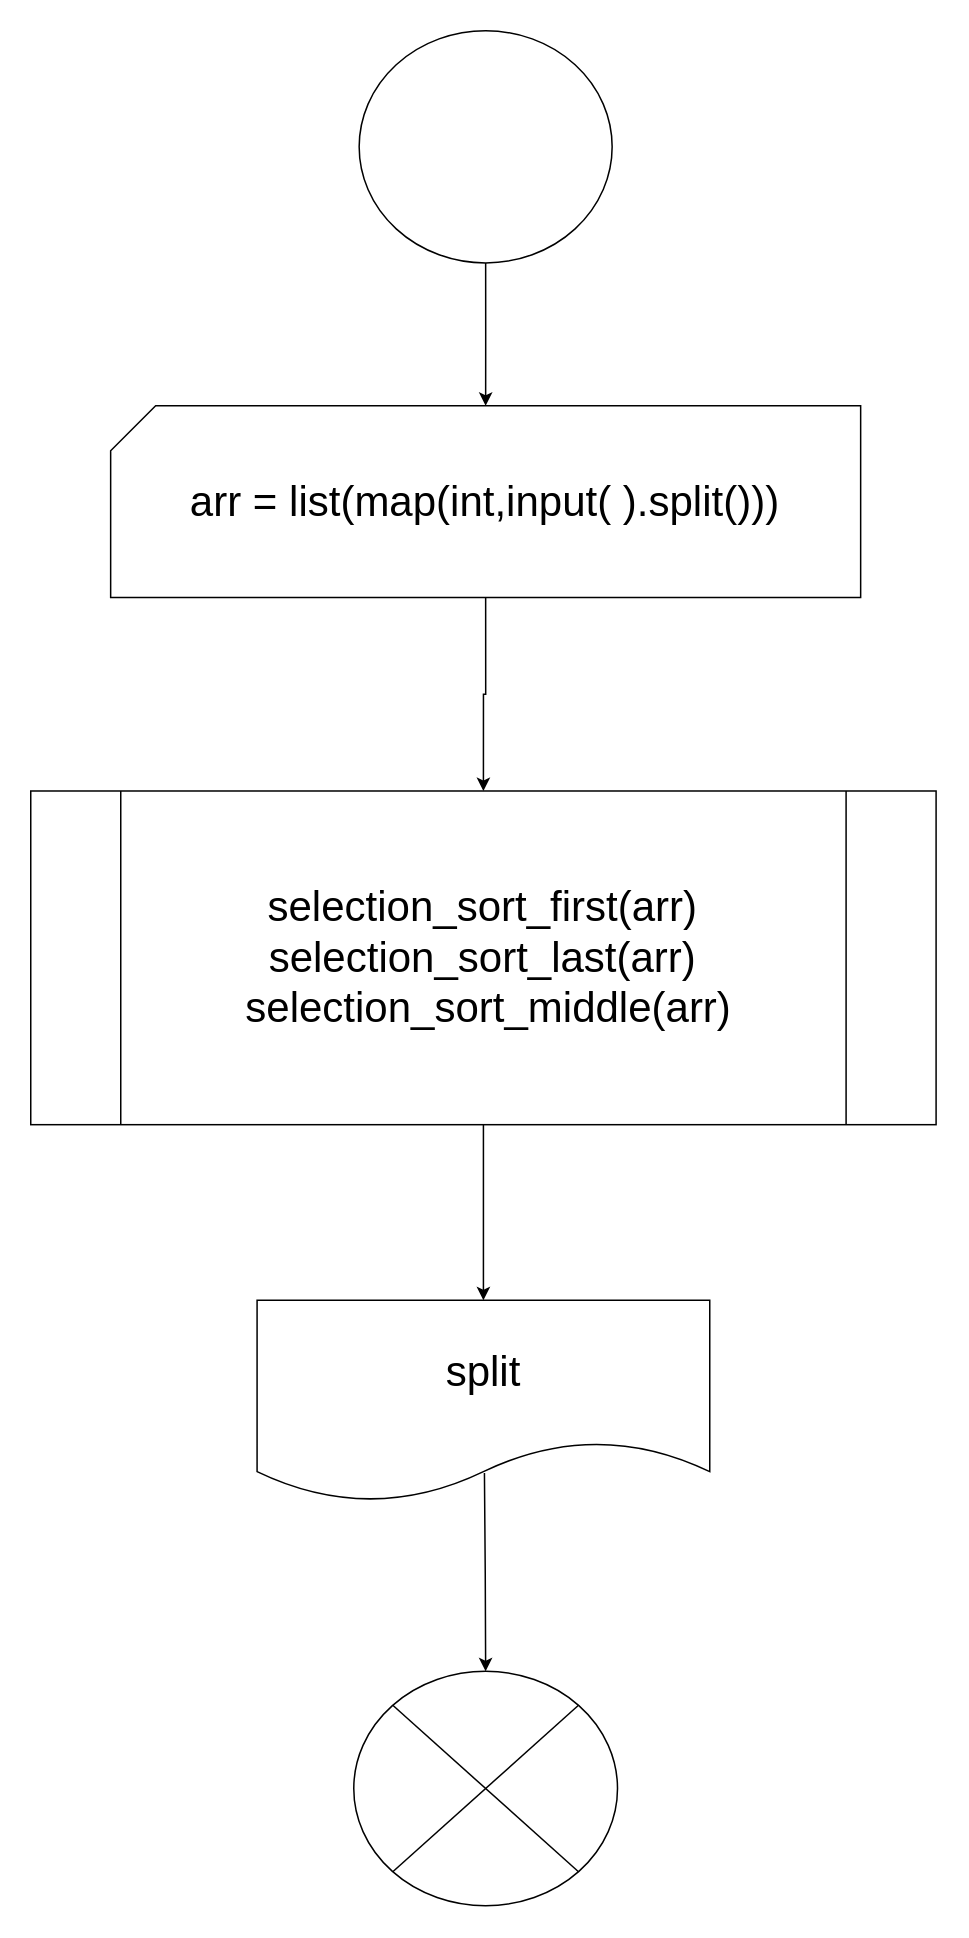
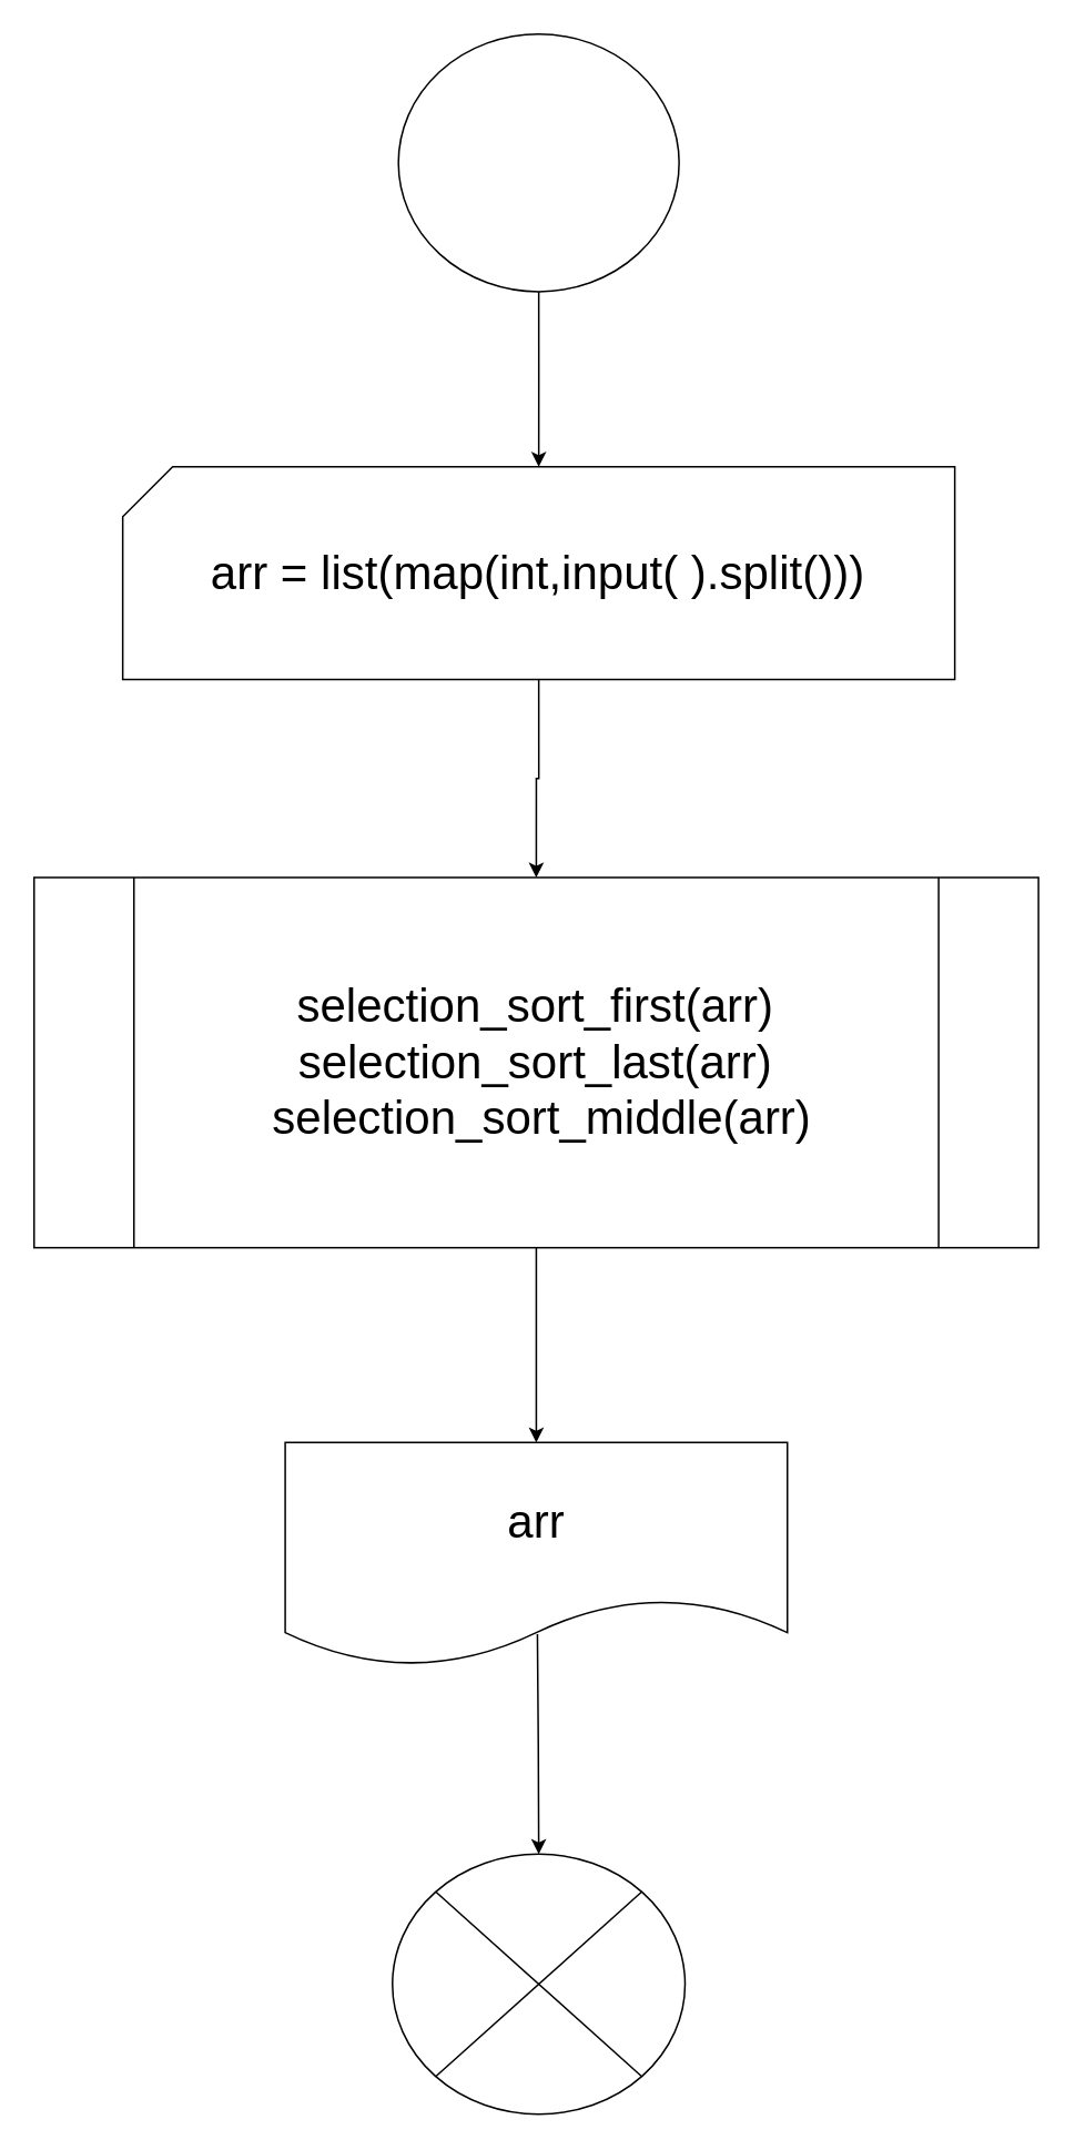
  <mxCell id="0" />
  <mxCell id="1" parent="0" />
  <mxCell id="2" value="" style="ellipse;whiteSpace=wrap;html=1;fontSize=16;container=0;" vertex="1" parent="1"><mxGeometry x="238.943" y="20" width="168.654" height="154.769" as="geometry" /></mxCell>
  <mxCell id="3" style="edgeStyle=orthogonalEdgeStyle;rounded=0;orthogonalLoop=1;jettySize=auto;html=1;entryX=0.5;entryY=0;entryDx=0;entryDy=0;entryPerimeter=0;" edge="1" parent="1" source="2" target="8"><mxGeometry relative="1" as="geometry"><mxPoint x="321.78" y="271.479" as="targetPoint" /></mxGeometry></mxCell>
  <mxCell id="4" value="&lt;div style=&quot;font-size: 28px;&quot;&gt;&lt;font style=&quot;font-size: 28px;&quot;&gt;selection_sort_first(arr)&lt;/font&gt;&lt;/div&gt;&lt;div style=&quot;font-size: 28px;&quot;&gt;&lt;font style=&quot;font-size: 28px;&quot;&gt;selection_sort_last(arr)&lt;/font&gt;&lt;/div&gt;&lt;font style=&quot;font-size: 28px;&quot;&gt;&amp;nbsp;selection_sort_middle(arr)&lt;/font&gt;" style="shape=process;whiteSpace=wrap;html=1;backgroundOutline=1;container=0;" vertex="1" parent="1"><mxGeometry x="20" y="526.831" width="603.56" height="222.459" as="geometry" /></mxCell>
- <mxCell id="5" value="&lt;font style=&quot;font-size: 28px;&quot;&gt;split&lt;/font&gt;" style="shape=document;whiteSpace=wrap;html=1;boundedLbl=1;container=0;" vertex="1" parent="1"><mxGeometry x="170.89" y="866.328" width="301.78" height="134.441" as="geometry" /></mxCell>
+ <mxCell id="5" value="&lt;font style=&quot;font-size: 28px;&quot;&gt;arr&lt;/font&gt;" style="shape=document;whiteSpace=wrap;html=1;boundedLbl=1;container=0;" vertex="1" parent="1"><mxGeometry x="170.89" y="866.328" width="301.78" height="134.441" as="geometry" /></mxCell>
  <mxCell id="6" style="edgeStyle=orthogonalEdgeStyle;rounded=0;orthogonalLoop=1;jettySize=auto;html=1;entryX=0.5;entryY=0;entryDx=0;entryDy=0;" edge="1" parent="1" source="4" target="5"><mxGeometry relative="1" as="geometry"><mxPoint x="321.78" y="875.03" as="targetPoint" /></mxGeometry></mxCell>
  <mxCell id="7" style="edgeStyle=orthogonalEdgeStyle;rounded=0;orthogonalLoop=1;jettySize=auto;html=1;exitX=0.5;exitY=1;exitDx=0;exitDy=0;exitPerimeter=0;entryX=0.5;entryY=0;entryDx=0;entryDy=0;" edge="1" parent="1" source="8" target="4"><mxGeometry relative="1" as="geometry" /></mxCell>
- <mxCell id="8" value="&lt;font style=&quot;font-size: 28px;&quot;&gt;arr = list(map(int,input( ).split()))&lt;/font&gt;" style="shape=card;whiteSpace=wrap;html=1;container=0;" vertex="1" parent="1"><mxGeometry x="73.269" y="270" width="500.002" height="127.788" as="geometry" /></mxCell>
+ <mxCell id="8" value="&lt;font style=&quot;font-size: 28px;&quot;&gt;arr = list(map(int,input( ).split()))&lt;/font&gt;" style="shape=card;whiteSpace=wrap;html=1;container=0;" vertex="1" parent="1"><mxGeometry x="73.269" y="280" width="500.002" height="127.788" as="geometry" /></mxCell>
  <mxCell id="9" value="" style="ellipse;whiteSpace=wrap;html=1;container=0;" vertex="1" parent="1"><mxGeometry x="235.347" y="1113.692" width="175.828" height="156.308" as="geometry" /></mxCell>
  <mxCell id="10" value="" style="endArrow=none;html=1;rounded=0;entryX=1;entryY=0;entryDx=0;entryDy=0;exitX=0;exitY=1;exitDx=0;exitDy=0;" edge="1" parent="1" source="9" target="9"><mxGeometry width="50" height="50" relative="1" as="geometry"><mxPoint x="664.826" y="1245.849" as="sourcePoint" /><mxPoint x="830.012" y="1080.66" as="targetPoint" /></mxGeometry></mxCell>
  <mxCell id="11" value="" style="endArrow=none;html=1;rounded=0;entryX=0;entryY=0;entryDx=0;entryDy=0;exitX=1;exitY=1;exitDx=0;exitDy=0;" edge="1" parent="1" source="9" target="9"><mxGeometry width="50" height="50" relative="1" as="geometry"><mxPoint x="664.826" y="1245.849" as="sourcePoint" /><mxPoint x="830.012" y="1080.66" as="targetPoint" /></mxGeometry></mxCell>
  <mxCell id="12" style="edgeStyle=orthogonalEdgeStyle;rounded=0;orthogonalLoop=1;jettySize=auto;html=1;" edge="1" parent="1" target="9"><mxGeometry relative="1" as="geometry"><mxPoint x="322.511" y="1113.698" as="targetPoint" /><mxPoint x="322.456" y="981.547" as="sourcePoint" /></mxGeometry></mxCell>
